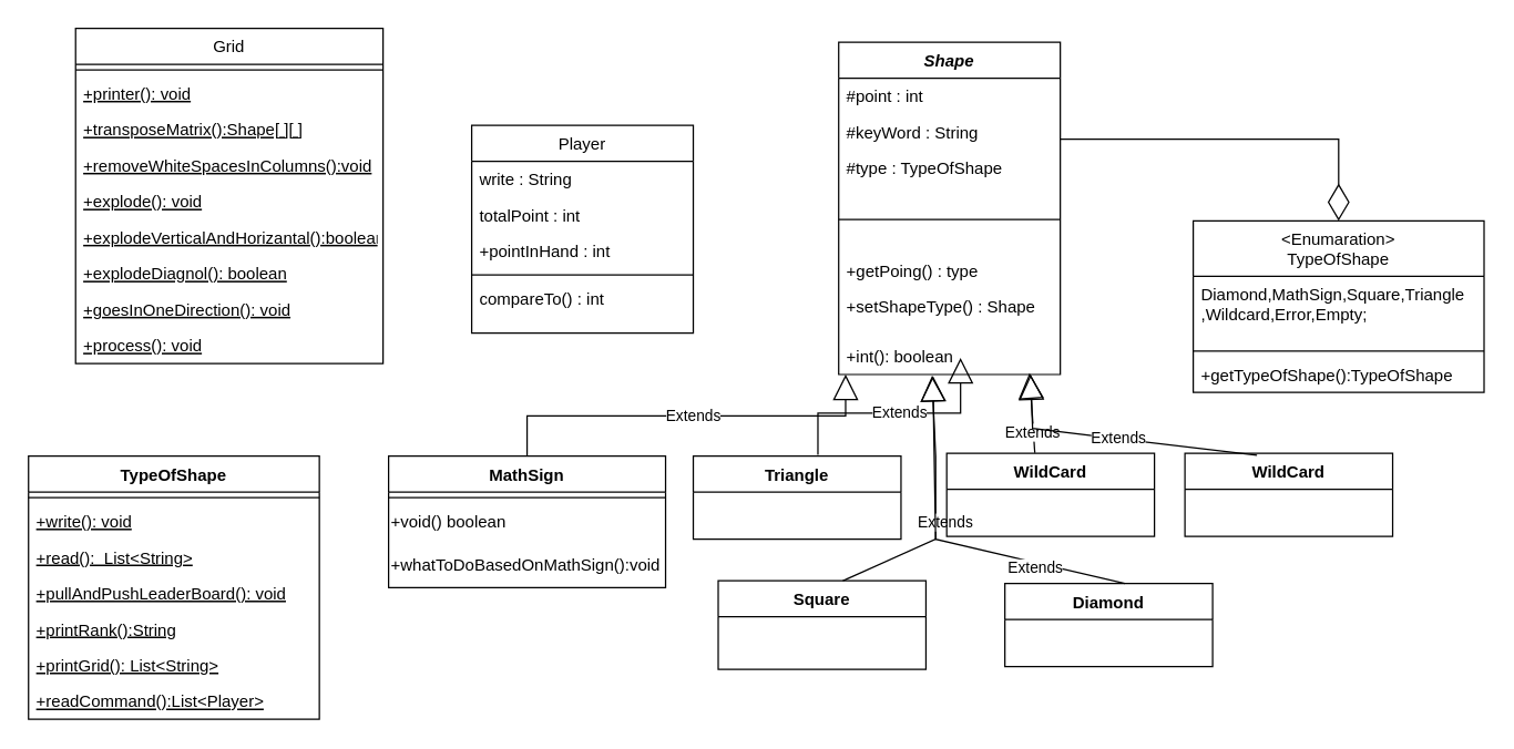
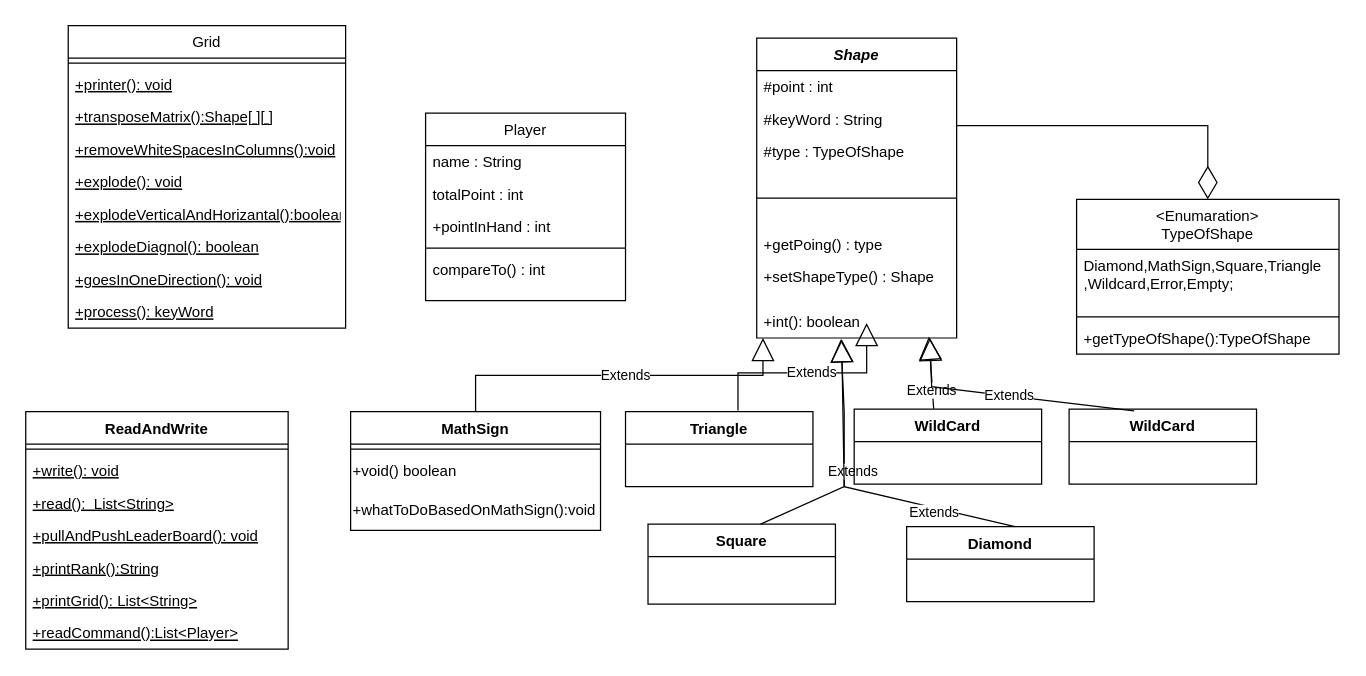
  <mxCell id="0" />
  <mxCell id="1" parent="0" />
  <mxCell id="2" value="Player" style="swimlane;fontStyle=0;align=center;verticalAlign=top;childLayout=stackLayout;horizontal=1;startSize=26;horizontalStack=0;resizeParent=1;resizeLast=0;collapsible=1;marginBottom=0;rounded=0;shadow=0;strokeWidth=1;" parent="1" vertex="1"><mxGeometry x="340" y="90" width="160" height="150" as="geometry"><mxRectangle x="230" y="140" width="160" height="26" as="alternateBounds" /></mxGeometry></mxCell>
- <mxCell id="3" value="write : String" style="text;align=left;verticalAlign=top;spacingLeft=4;spacingRight=4;overflow=hidden;rotatable=0;points=[[0,0.5],[1,0.5]];portConstraint=eastwest;rounded=0;shadow=0;html=0;" parent="2" vertex="1"><mxGeometry y="26" width="160" height="26" as="geometry" /></mxCell>
+ <mxCell id="3" value="name : String" style="text;align=left;verticalAlign=top;spacingLeft=4;spacingRight=4;overflow=hidden;rotatable=0;points=[[0,0.5],[1,0.5]];portConstraint=eastwest;rounded=0;shadow=0;html=0;" parent="2" vertex="1"><mxGeometry y="26" width="160" height="26" as="geometry" /></mxCell>
  <mxCell id="4" value="totalPoint : int" style="text;align=left;verticalAlign=top;spacingLeft=4;spacingRight=4;overflow=hidden;rotatable=0;points=[[0,0.5],[1,0.5]];portConstraint=eastwest;" parent="2" vertex="1"><mxGeometry y="52" width="160" height="26" as="geometry" /></mxCell>
  <mxCell id="5" value="+pointInHand : int" style="text;align=left;verticalAlign=top;spacingLeft=4;spacingRight=4;overflow=hidden;rotatable=0;points=[[0,0.5],[1,0.5]];portConstraint=eastwest;rounded=0;shadow=0;html=0;" parent="2" vertex="1"><mxGeometry y="78" width="160" height="26" as="geometry" /></mxCell>
  <mxCell id="6" value="" style="line;html=1;strokeWidth=1;align=left;verticalAlign=middle;spacingTop=-1;spacingLeft=3;spacingRight=3;rotatable=0;labelPosition=right;points=[];portConstraint=eastwest;" parent="2" vertex="1"><mxGeometry y="104" width="160" height="8" as="geometry" /></mxCell>
  <mxCell id="7" value="compareTo() : int" style="text;align=left;verticalAlign=top;spacingLeft=4;spacingRight=4;overflow=hidden;rotatable=0;points=[[0,0.5],[1,0.5]];portConstraint=eastwest;" parent="2" vertex="1"><mxGeometry y="112" width="160" height="26" as="geometry" /></mxCell>
  <mxCell id="8" value="Grid" style="swimlane;fontStyle=0;align=center;verticalAlign=top;childLayout=stackLayout;horizontal=1;startSize=26;horizontalStack=0;resizeParent=1;resizeLast=0;collapsible=1;marginBottom=0;rounded=0;shadow=0;strokeWidth=1;" parent="1" vertex="1"><mxGeometry x="54" y="20" width="222" height="242" as="geometry"><mxRectangle x="550" y="140" width="160" height="26" as="alternateBounds" /></mxGeometry></mxCell>
  <mxCell id="9" value="" style="line;html=1;strokeWidth=1;align=left;verticalAlign=middle;spacingTop=-1;spacingLeft=3;spacingRight=3;rotatable=0;labelPosition=right;points=[];portConstraint=eastwest;" parent="8" vertex="1"><mxGeometry y="26" width="222" height="8" as="geometry" /></mxCell>
  <mxCell id="10" value="+printer(): void" style="text;align=left;verticalAlign=top;spacingLeft=4;spacingRight=4;overflow=hidden;rotatable=0;points=[[0,0.5],[1,0.5]];portConstraint=eastwest;rounded=0;shadow=0;html=0;fontStyle=4" parent="8" vertex="1"><mxGeometry y="34" width="222" height="26" as="geometry" /></mxCell>
  <mxCell id="11" value="+transposeMatrix():Shape[ ][ ]" style="text;align=left;verticalAlign=top;spacingLeft=4;spacingRight=4;overflow=hidden;rotatable=0;points=[[0,0.5],[1,0.5]];portConstraint=eastwest;rounded=0;shadow=0;html=0;fontStyle=4" parent="8" vertex="1"><mxGeometry y="60" width="222" height="26" as="geometry" /></mxCell>
  <mxCell id="12" value="+removeWhiteSpacesInColumns():void" style="text;align=left;verticalAlign=top;spacingLeft=4;spacingRight=4;overflow=hidden;rotatable=0;points=[[0,0.5],[1,0.5]];portConstraint=eastwest;rounded=0;shadow=0;html=0;fontStyle=4" parent="8" vertex="1"><mxGeometry y="86" width="222" height="26" as="geometry" /></mxCell>
  <mxCell id="13" value="+explode(): void" style="text;align=left;verticalAlign=top;spacingLeft=4;spacingRight=4;overflow=hidden;rotatable=0;points=[[0,0.5],[1,0.5]];portConstraint=eastwest;rounded=0;shadow=0;html=0;fontStyle=4" parent="8" vertex="1"><mxGeometry y="112" width="222" height="26" as="geometry" /></mxCell>
  <mxCell id="14" value="+explodeVerticalAndHorizantal():boolean" style="text;align=left;verticalAlign=top;spacingLeft=4;spacingRight=4;overflow=hidden;rotatable=0;points=[[0,0.5],[1,0.5]];portConstraint=eastwest;fontStyle=4" parent="8" vertex="1"><mxGeometry y="138" width="222" height="26" as="geometry" /></mxCell>
  <mxCell id="15" value="+explodeDiagnol(): boolean" style="text;align=left;verticalAlign=top;spacingLeft=4;spacingRight=4;overflow=hidden;rotatable=0;points=[[0,0.5],[1,0.5]];portConstraint=eastwest;rounded=0;shadow=0;html=0;fontStyle=4" parent="8" vertex="1"><mxGeometry y="164" width="222" height="26" as="geometry" /></mxCell>
  <mxCell id="16" value="+goesInOneDirection(): void" style="text;align=left;verticalAlign=top;spacingLeft=4;spacingRight=4;overflow=hidden;rotatable=0;points=[[0,0.5],[1,0.5]];portConstraint=eastwest;rounded=0;shadow=0;html=0;fontStyle=4" parent="8" vertex="1"><mxGeometry y="190" width="222" height="26" as="geometry" /></mxCell>
- <mxCell id="17" value="+process(): void" style="text;align=left;verticalAlign=top;spacingLeft=4;spacingRight=4;overflow=hidden;rotatable=0;points=[[0,0.5],[1,0.5]];portConstraint=eastwest;rounded=0;shadow=0;html=0;fontStyle=4" vertex="1" parent="8"><mxGeometry y="216" width="222" height="26" as="geometry" /></mxCell>
+ <mxCell id="17" value="+process(): keyWord" style="text;align=left;verticalAlign=top;spacingLeft=4;spacingRight=4;overflow=hidden;rotatable=0;points=[[0,0.5],[1,0.5]];portConstraint=eastwest;rounded=0;shadow=0;html=0;fontStyle=4" vertex="1" parent="8"><mxGeometry y="216" width="222" height="26" as="geometry" /></mxCell>
  <mxCell id="18" value="Diamond" style="swimlane;fontStyle=1;align=center;verticalAlign=top;childLayout=stackLayout;horizontal=1;startSize=26;horizontalStack=0;resizeParent=1;resizeParentMax=0;resizeLast=0;collapsible=1;marginBottom=0;" parent="1" vertex="1"><mxGeometry x="725" y="421" width="150" height="60" as="geometry" /></mxCell>
  <mxCell id="19" value="Triangle" style="swimlane;fontStyle=1;align=center;verticalAlign=top;childLayout=stackLayout;horizontal=1;startSize=26;horizontalStack=0;resizeParent=1;resizeParentMax=0;resizeLast=0;collapsible=1;marginBottom=0;" parent="1" vertex="1"><mxGeometry x="500" y="329" width="150" height="60" as="geometry" /></mxCell>
  <mxCell id="20" value="Square&#10;" style="swimlane;fontStyle=1;align=center;verticalAlign=top;childLayout=stackLayout;horizontal=1;startSize=26;horizontalStack=0;resizeParent=1;resizeParentMax=0;resizeLast=0;collapsible=1;marginBottom=0;" parent="1" vertex="1"><mxGeometry x="518" y="419" width="150" height="64" as="geometry" /></mxCell>
  <mxCell id="21" value="WildCard" style="swimlane;fontStyle=1;align=center;verticalAlign=top;childLayout=stackLayout;horizontal=1;startSize=26;horizontalStack=0;resizeParent=1;resizeParentMax=0;resizeLast=0;collapsible=1;marginBottom=0;" parent="1" vertex="1"><mxGeometry x="855" y="327" width="150" height="60" as="geometry" /></mxCell>
  <mxCell id="22" value="Shape" style="swimlane;fontStyle=3;align=center;verticalAlign=top;childLayout=stackLayout;horizontal=1;startSize=26;horizontalStack=0;resizeParent=1;resizeParentMax=0;resizeLast=0;collapsible=1;marginBottom=0;" parent="1" vertex="1"><mxGeometry x="605" y="30" width="160" height="240" as="geometry" /></mxCell>
  <mxCell id="23" value="#point : int" style="text;strokeColor=none;fillColor=none;align=left;verticalAlign=top;spacingLeft=4;spacingRight=4;overflow=hidden;rotatable=0;points=[[0,0.5],[1,0.5]];portConstraint=eastwest;" parent="22" vertex="1"><mxGeometry y="26" width="160" height="26" as="geometry" /></mxCell>
  <mxCell id="24" value="#keyWord : String" style="text;strokeColor=none;fillColor=none;align=left;verticalAlign=top;spacingLeft=4;spacingRight=4;overflow=hidden;rotatable=0;points=[[0,0.5],[1,0.5]];portConstraint=eastwest;" parent="22" vertex="1"><mxGeometry y="52" width="160" height="26" as="geometry" /></mxCell>
  <mxCell id="25" value="#type : TypeOfShape" style="text;strokeColor=none;fillColor=none;align=left;verticalAlign=top;spacingLeft=4;spacingRight=4;overflow=hidden;rotatable=0;points=[[0,0.5],[1,0.5]];portConstraint=eastwest;" parent="22" vertex="1"><mxGeometry y="78" width="160" height="26" as="geometry" /></mxCell>
  <mxCell id="26" value="" style="line;strokeWidth=1;fillColor=none;align=left;verticalAlign=middle;spacingTop=-1;spacingLeft=3;spacingRight=3;rotatable=0;labelPosition=right;points=[];portConstraint=eastwest;" parent="22" vertex="1"><mxGeometry y="104" width="160" height="48" as="geometry" /></mxCell>
  <mxCell id="27" value="+getPoing() : type" style="text;strokeColor=none;fillColor=none;align=left;verticalAlign=top;spacingLeft=4;spacingRight=4;overflow=hidden;rotatable=0;points=[[0,0.5],[1,0.5]];portConstraint=eastwest;" parent="22" vertex="1"><mxGeometry y="152" width="160" height="26" as="geometry" /></mxCell>
  <mxCell id="28" value="+setShapeType() : Shape" style="text;strokeColor=none;fillColor=none;align=left;verticalAlign=top;spacingLeft=4;spacingRight=4;overflow=hidden;rotatable=0;points=[[0,0.5],[1,0.5]];portConstraint=eastwest;" parent="22" vertex="1"><mxGeometry y="178" width="160" height="36" as="geometry" /></mxCell>
  <mxCell id="29" value="+int(): boolean" style="text;strokeColor=none;fillColor=none;align=left;verticalAlign=top;spacingLeft=4;spacingRight=4;overflow=hidden;rotatable=0;points=[[0,0.5],[1,0.5]];portConstraint=eastwest;" parent="22" vertex="1"><mxGeometry y="214" width="160" height="26" as="geometry" /></mxCell>
  <mxCell id="30" value="Extends" style="endArrow=block;endSize=16;endFill=0;html=1;rounded=0;exitX=0.5;exitY=0;exitDx=0;exitDy=0;" parent="1" edge="1"><mxGeometry x="0.031" width="160" relative="1" as="geometry"><mxPoint x="590" y="328" as="sourcePoint" /><mxPoint x="693" y="258" as="targetPoint" /><Array as="points"><mxPoint x="590" y="298" /><mxPoint x="645" y="298" /><mxPoint x="693" y="298" /></Array><mxPoint as="offset" /></mxGeometry></mxCell>
  <mxCell id="31" value="Extends" style="endArrow=block;endSize=16;endFill=0;html=1;rounded=0;exitX=0.5;exitY=0;exitDx=0;exitDy=0;entryX=0.421;entryY=1.038;entryDx=0;entryDy=0;entryPerimeter=0;" parent="1" target="29" edge="1"><mxGeometry x="-0.111" y="-7" width="160" relative="1" as="geometry"><mxPoint x="608" y="419" as="sourcePoint" /><mxPoint x="638.16" y="260.004" as="targetPoint" /><Array as="points"><mxPoint x="675" y="389" /><mxPoint x="675" y="329" /></Array><mxPoint as="offset" /></mxGeometry></mxCell>
  <mxCell id="32" value="WildCard" style="swimlane;fontStyle=1;align=center;verticalAlign=top;childLayout=stackLayout;horizontal=1;startSize=26;horizontalStack=0;resizeParent=1;resizeParentMax=0;resizeLast=0;collapsible=1;marginBottom=0;" parent="1" vertex="1"><mxGeometry x="683" y="327" width="150" height="60" as="geometry" /></mxCell>
  <mxCell id="33" value="Extends" style="endArrow=block;endSize=16;endFill=0;html=1;rounded=0;entryX=0.861;entryY=0.962;entryDx=0;entryDy=0;entryPerimeter=0;exitX=0.424;exitY=-0.007;exitDx=0;exitDy=0;exitPerimeter=0;" parent="1" source="32" target="29" edge="1"><mxGeometry x="-0.479" y="1" width="160" relative="1" as="geometry"><mxPoint x="740" y="319" as="sourcePoint" /><mxPoint x="905" y="326" as="targetPoint" /><mxPoint as="offset" /></mxGeometry></mxCell>
  <mxCell id="34" value="Extends" style="endArrow=block;endSize=16;endFill=0;html=1;rounded=0;entryX=0.866;entryY=0.997;entryDx=0;entryDy=0;entryPerimeter=0;exitX=0.347;exitY=0.022;exitDx=0;exitDy=0;exitPerimeter=0;" parent="1" source="21" target="29" edge="1"><mxGeometry width="160" relative="1" as="geometry"><mxPoint x="910.28" y="327" as="sourcePoint" /><mxPoint x="905" y="262.664" as="targetPoint" /><Array as="points"><mxPoint x="745" y="309" /></Array></mxGeometry></mxCell>
  <mxCell id="35" value="Extends" style="endArrow=block;endSize=16;endFill=0;html=1;rounded=0;entryX=0.425;entryY=1.038;entryDx=0;entryDy=0;entryPerimeter=0;exitX=0.347;exitY=0.022;exitDx=0;exitDy=0;exitPerimeter=0;" parent="1" target="29" edge="1"><mxGeometry x="-0.496" y="4" width="160" relative="1" as="geometry"><mxPoint x="811.69" y="421" as="sourcePoint" /><mxPoint x="665" y="357.672" as="targetPoint" /><Array as="points"><mxPoint x="675" y="389" /></Array><mxPoint as="offset" /></mxGeometry></mxCell>
  <mxCell id="36" value="MathSign" style="swimlane;fontStyle=1;align=center;verticalAlign=top;childLayout=stackLayout;horizontal=1;startSize=26;horizontalStack=0;resizeParent=1;resizeParentMax=0;resizeLast=0;collapsible=1;marginBottom=0;" parent="1" vertex="1"><mxGeometry x="280" y="329" width="200" height="95" as="geometry" /></mxCell>
  <mxCell id="37" value="" style="line;strokeWidth=1;fillColor=none;align=left;verticalAlign=middle;spacingTop=-1;spacingLeft=3;spacingRight=3;rotatable=0;labelPosition=right;points=[];portConstraint=eastwest;" parent="36" vertex="1"><mxGeometry y="26" width="200" height="8" as="geometry" /></mxCell>
  <mxCell id="38" value="+void() boolean" style="text;whiteSpace=wrap;html=1;" parent="36" vertex="1"><mxGeometry y="34" width="200" height="31" as="geometry" /></mxCell>
  <mxCell id="39" value="+whatToDoBasedOnMathSign():void" style="text;whiteSpace=wrap;html=1;" parent="36" vertex="1"><mxGeometry y="65" width="200" height="30" as="geometry" /></mxCell>
  <mxCell id="40" value="Extends" style="endArrow=block;endSize=16;endFill=0;html=1;rounded=0;exitX=0.5;exitY=0;exitDx=0;exitDy=0;" parent="1" source="36" edge="1"><mxGeometry x="0.031" width="160" relative="1" as="geometry"><mxPoint x="510" y="338" as="sourcePoint" /><mxPoint x="610" y="270" as="targetPoint" /><Array as="points"><mxPoint x="380" y="300" /><mxPoint x="565" y="300" /><mxPoint x="610" y="300" /></Array><mxPoint as="offset" /></mxGeometry></mxCell>
- <mxCell id="41" value="TypeOfShape" style="swimlane;fontStyle=1;align=center;verticalAlign=top;childLayout=stackLayout;horizontal=1;startSize=26;horizontalStack=0;resizeParent=1;resizeParentMax=0;resizeLast=0;collapsible=1;marginBottom=0;" parent="1" vertex="1"><mxGeometry x="20" y="329" width="210" height="190" as="geometry" /></mxCell>
+ <mxCell id="41" value="ReadAndWrite" style="swimlane;fontStyle=1;align=center;verticalAlign=top;childLayout=stackLayout;horizontal=1;startSize=26;horizontalStack=0;resizeParent=1;resizeParentMax=0;resizeLast=0;collapsible=1;marginBottom=0;" parent="1" vertex="1"><mxGeometry x="20" y="329" width="210" height="190" as="geometry" /></mxCell>
  <mxCell id="42" value="" style="line;strokeWidth=1;fillColor=none;align=left;verticalAlign=middle;spacingTop=-1;spacingLeft=3;spacingRight=3;rotatable=0;labelPosition=right;points=[];portConstraint=eastwest;" parent="41" vertex="1"><mxGeometry y="26" width="210" height="8" as="geometry" /></mxCell>
  <mxCell id="43" value="+write(): void" style="text;strokeColor=none;fillColor=none;align=left;verticalAlign=top;spacingLeft=4;spacingRight=4;overflow=hidden;rotatable=0;points=[[0,0.5],[1,0.5]];portConstraint=eastwest;fontStyle=4" parent="41" vertex="1"><mxGeometry y="34" width="210" height="26" as="geometry" /></mxCell>
  <mxCell id="44" value="+read():  List&lt;String&gt;" style="text;strokeColor=none;fillColor=none;align=left;verticalAlign=top;spacingLeft=4;spacingRight=4;overflow=hidden;rotatable=0;points=[[0,0.5],[1,0.5]];portConstraint=eastwest;fontStyle=4" parent="41" vertex="1"><mxGeometry y="60" width="210" height="26" as="geometry" /></mxCell>
  <mxCell id="45" value="+pullAndPushLeaderBoard(): void" style="text;strokeColor=none;fillColor=none;align=left;verticalAlign=top;spacingLeft=4;spacingRight=4;overflow=hidden;rotatable=0;points=[[0,0.5],[1,0.5]];portConstraint=eastwest;fontStyle=4" vertex="1" parent="41"><mxGeometry y="86" width="210" height="26" as="geometry" /></mxCell>
  <mxCell id="46" value="+printRank():String" style="text;strokeColor=none;fillColor=none;align=left;verticalAlign=top;spacingLeft=4;spacingRight=4;overflow=hidden;rotatable=0;points=[[0,0.5],[1,0.5]];portConstraint=eastwest;fontStyle=4" parent="41" vertex="1"><mxGeometry y="112" width="210" height="26" as="geometry" /></mxCell>
  <mxCell id="47" value="+printGrid(): List&lt;String&gt;" style="text;strokeColor=none;fillColor=none;align=left;verticalAlign=top;spacingLeft=4;spacingRight=4;overflow=hidden;rotatable=0;points=[[0,0.5],[1,0.5]];portConstraint=eastwest;fontStyle=4" vertex="1" parent="41"><mxGeometry y="138" width="210" height="26" as="geometry" /></mxCell>
  <mxCell id="48" value="+readCommand():List&lt;Player&gt;" style="text;strokeColor=none;fillColor=none;align=left;verticalAlign=top;spacingLeft=4;spacingRight=4;overflow=hidden;rotatable=0;points=[[0,0.5],[1,0.5]];portConstraint=eastwest;fontStyle=4" vertex="1" parent="41"><mxGeometry y="164" width="210" height="26" as="geometry" /></mxCell>
  <mxCell id="49" value="&lt;Enumaration&gt;&#10;TypeOfShape" style="swimlane;fontStyle=0;align=center;verticalAlign=top;childLayout=stackLayout;horizontal=1;startSize=40;horizontalStack=0;resizeParent=1;resizeParentMax=0;resizeLast=0;collapsible=1;marginBottom=0;" parent="1" vertex="1"><mxGeometry x="861" y="159" width="210" height="124" as="geometry" /></mxCell>
  <mxCell id="50" value="&#09;Diamond,MathSign,Square,Triangle&#10;,Wildcard,Error,Empty;&#10;" style="text;strokeColor=none;fillColor=none;align=left;verticalAlign=top;spacingLeft=4;spacingRight=4;overflow=hidden;rotatable=0;points=[[0,0.5],[1,0.5]];portConstraint=eastwest;" parent="49" vertex="1"><mxGeometry y="40" width="210" height="50" as="geometry" /></mxCell>
  <mxCell id="51" value="" style="line;strokeWidth=1;fillColor=none;align=left;verticalAlign=middle;spacingTop=-1;spacingLeft=3;spacingRight=3;rotatable=0;labelPosition=right;points=[];portConstraint=eastwest;" parent="49" vertex="1"><mxGeometry y="90" width="210" height="8" as="geometry" /></mxCell>
  <mxCell id="52" value="+getTypeOfShape():TypeOfShape" style="text;strokeColor=none;fillColor=none;align=left;verticalAlign=top;spacingLeft=4;spacingRight=4;overflow=hidden;rotatable=0;points=[[0,0.5],[1,0.5]];portConstraint=eastwest;" parent="49" vertex="1"><mxGeometry y="98" width="210" height="26" as="geometry" /></mxCell>
  <mxCell id="53" value="" style="endArrow=diamondThin;endFill=0;endSize=24;html=1;rounded=0;entryX=0.5;entryY=0;entryDx=0;entryDy=0;" edge="1" parent="1" target="49"><mxGeometry width="160" relative="1" as="geometry"><mxPoint x="765" y="100" as="sourcePoint" /><mxPoint x="925" y="100" as="targetPoint" /><Array as="points"><mxPoint x="966" y="100" /></Array></mxGeometry></mxCell>
